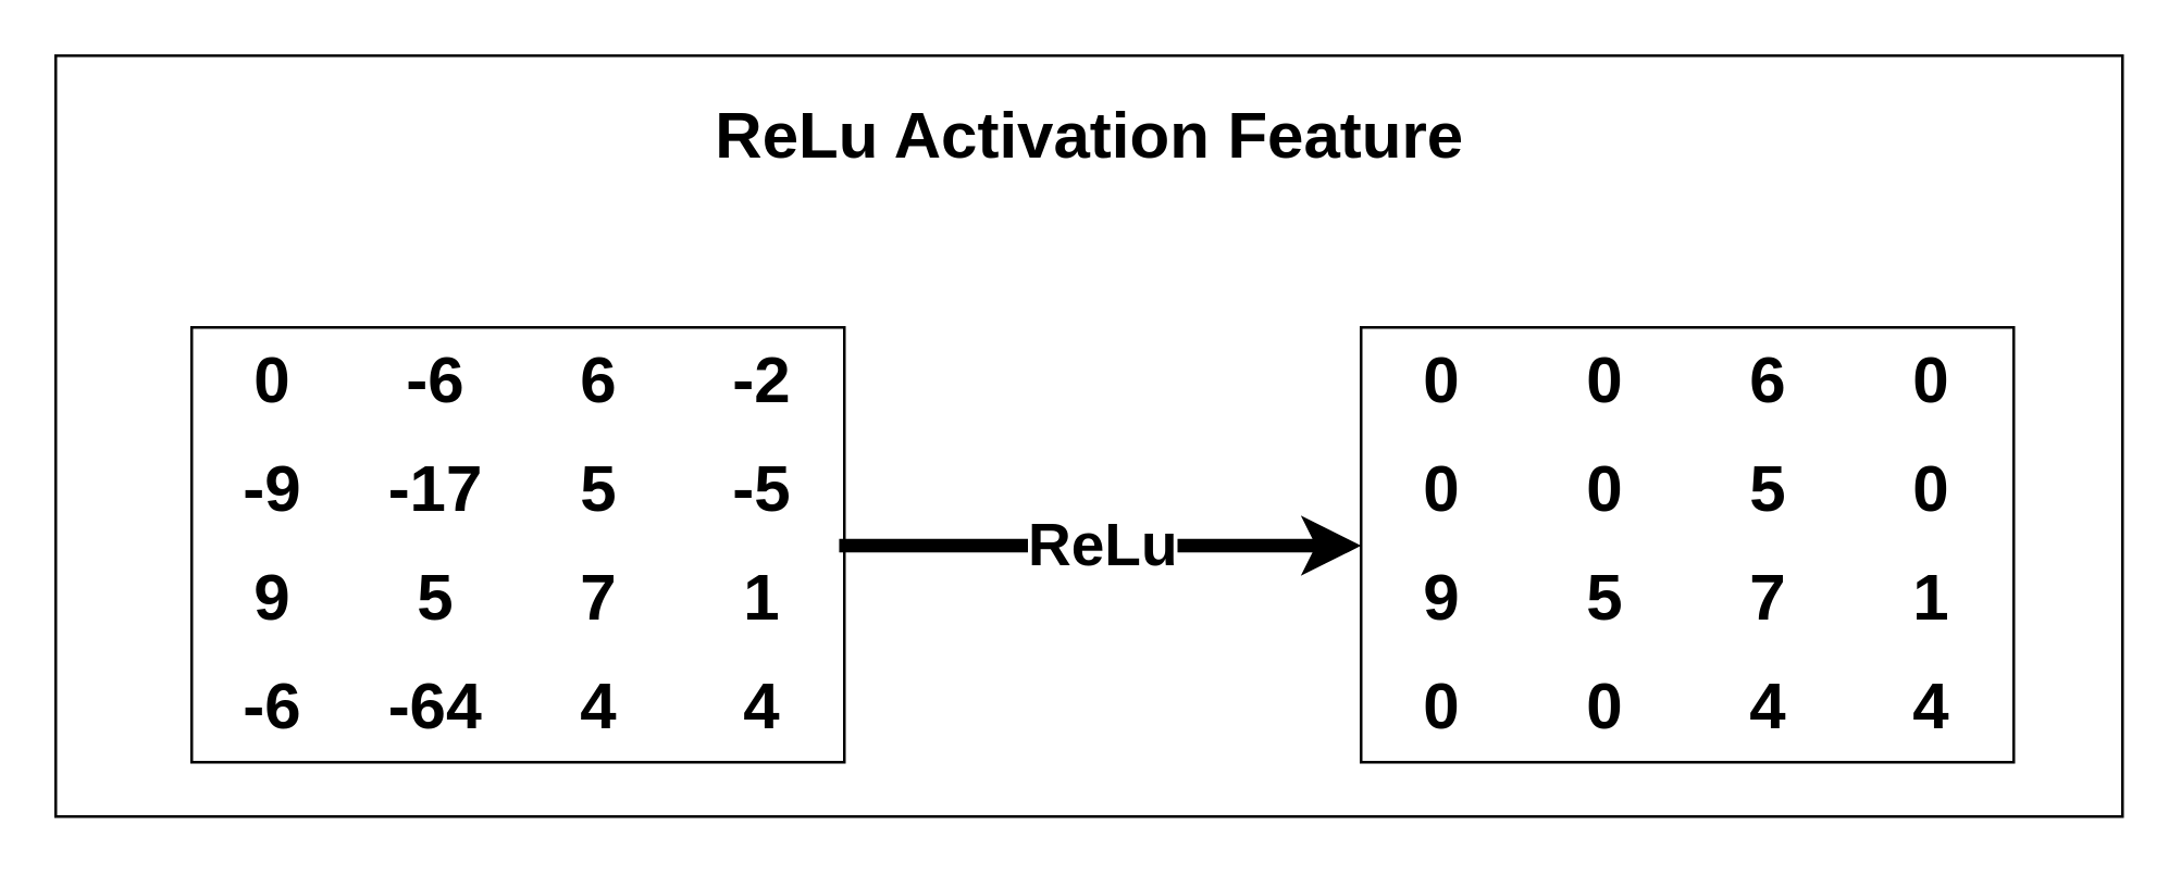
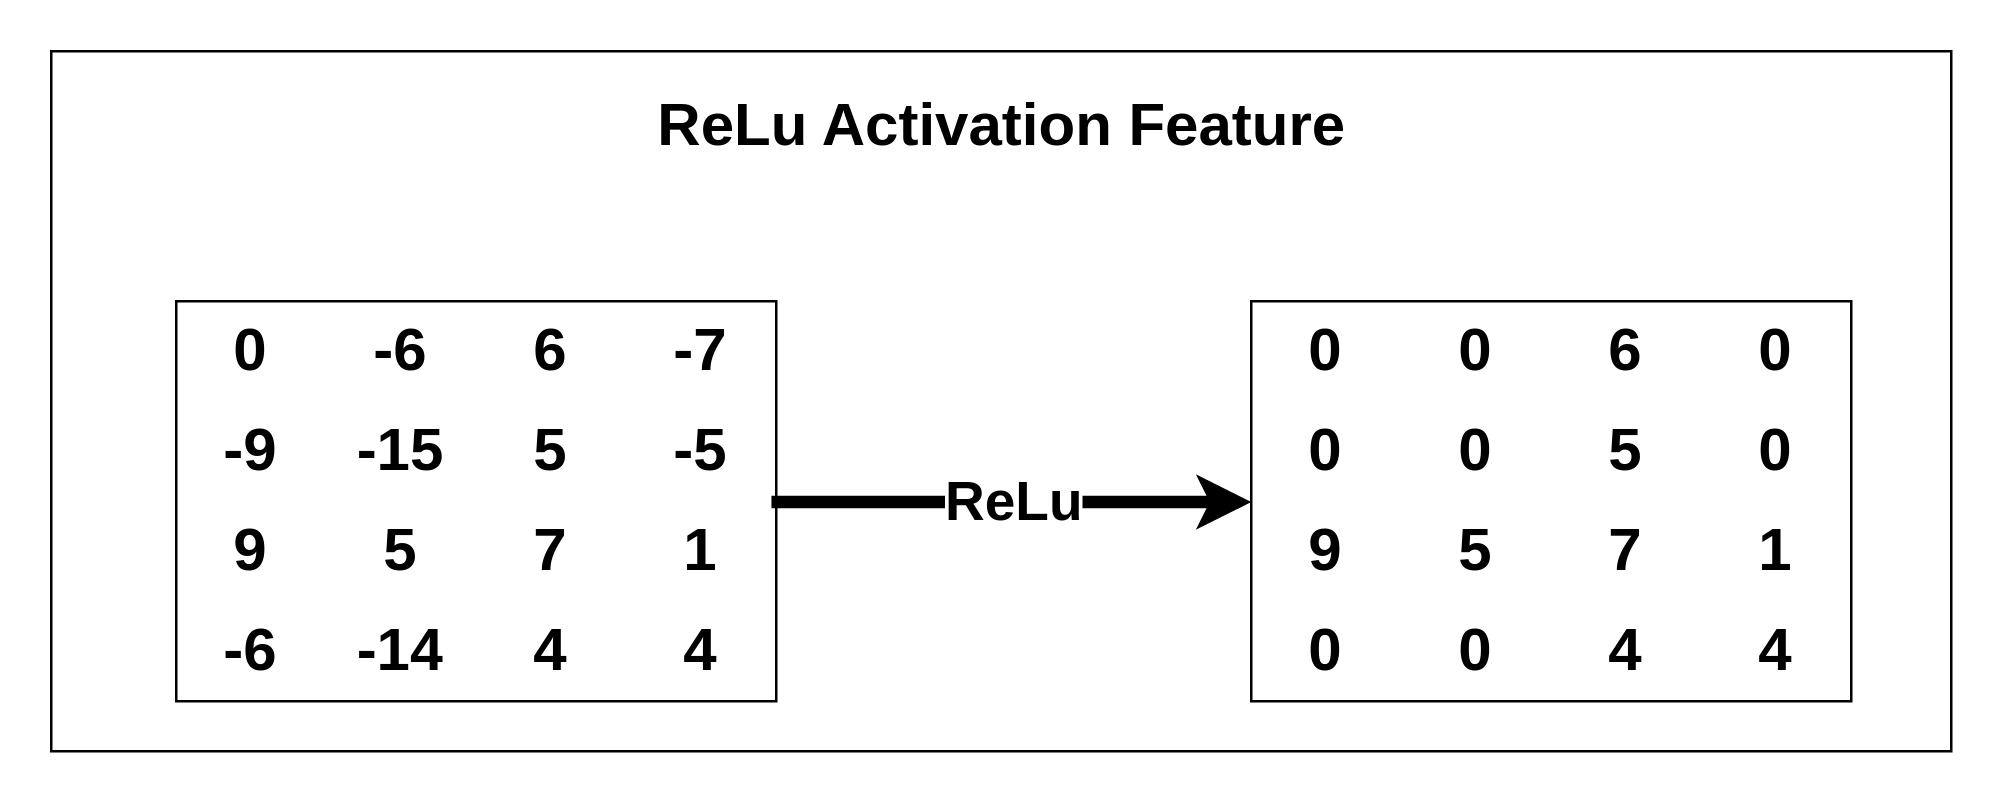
  <mxCell id="0" />
  <mxCell id="1" parent="0" />
  <mxCell id="2" value="" style="rounded=0;whiteSpace=wrap;html=1;" vertex="1" parent="1"><mxGeometry x="20" y="20" width="760" height="280" as="geometry" /></mxCell>
  <mxCell id="3" value="" style="shape=table;html=1;whiteSpace=wrap;startSize=0;container=1;collapsible=0;childLayout=tableLayout;columnLines=0;rowLines=0;fontSize=24;strokeColor=default;fillColor=light-dark(#FFFFFF,#071E22);fontStyle=1" vertex="1" parent="1"><mxGeometry x="70" y="120" width="240" height="160" as="geometry" /></mxCell>
  <mxCell id="4" value="" style="shape=tableRow;horizontal=0;startSize=0;swimlaneHead=0;swimlaneBody=0;top=0;left=0;bottom=0;right=0;collapsible=0;dropTarget=0;fillColor=none;points=[[0,0.5],[1,0.5]];portConstraint=eastwest;fontSize=24;strokeColor=inherit;fontStyle=1" vertex="1" parent="3"><mxGeometry width="240" height="40" as="geometry" /></mxCell>
  <mxCell id="5" value="&lt;font style=&quot;&quot;&gt;0&lt;/font&gt;" style="shape=partialRectangle;html=1;whiteSpace=wrap;connectable=0;fillColor=none;top=0;left=0;bottom=0;right=0;overflow=hidden;fontSize=24;strokeColor=inherit;fontStyle=1;fontColor=light-dark(#000000,#FFFFFF);" vertex="1" parent="4"><mxGeometry width="60" height="40" as="geometry"><mxRectangle width="60" height="40" as="alternateBounds" /></mxGeometry></mxCell>
  <mxCell id="6" value="-6" style="shape=partialRectangle;html=1;whiteSpace=wrap;connectable=0;fillColor=none;top=0;left=0;bottom=0;right=0;overflow=hidden;fontSize=24;strokeColor=inherit;fontStyle=1" vertex="1" parent="4"><mxGeometry x="60" width="60" height="40" as="geometry"><mxRectangle width="60" height="40" as="alternateBounds" /></mxGeometry></mxCell>
  <mxCell id="7" value="6" style="shape=partialRectangle;html=1;whiteSpace=wrap;connectable=0;fillColor=none;top=0;left=0;bottom=0;right=0;overflow=hidden;fontSize=24;strokeColor=inherit;fontStyle=1" vertex="1" parent="4"><mxGeometry x="120" width="60" height="40" as="geometry"><mxRectangle width="60" height="40" as="alternateBounds" /></mxGeometry></mxCell>
- <mxCell id="8" value="-2" style="shape=partialRectangle;html=1;whiteSpace=wrap;connectable=0;fillColor=none;top=0;left=0;bottom=0;right=0;overflow=hidden;fontSize=24;strokeColor=inherit;fontStyle=1" vertex="1" parent="4"><mxGeometry x="180" width="60" height="40" as="geometry"><mxRectangle width="60" height="40" as="alternateBounds" /></mxGeometry></mxCell>
+ <mxCell id="8" value="-7" style="shape=partialRectangle;html=1;whiteSpace=wrap;connectable=0;fillColor=none;top=0;left=0;bottom=0;right=0;overflow=hidden;fontSize=24;strokeColor=inherit;fontStyle=1" vertex="1" parent="4"><mxGeometry x="180" width="60" height="40" as="geometry"><mxRectangle width="60" height="40" as="alternateBounds" /></mxGeometry></mxCell>
  <mxCell id="9" value="" style="shape=tableRow;horizontal=0;startSize=0;swimlaneHead=0;swimlaneBody=0;top=0;left=0;bottom=0;right=0;collapsible=0;dropTarget=0;fillColor=none;points=[[0,0.5],[1,0.5]];portConstraint=eastwest;fontSize=24;strokeColor=inherit;fontStyle=1" vertex="1" parent="3"><mxGeometry y="40" width="240" height="40" as="geometry" /></mxCell>
  <mxCell id="10" value="-9" style="shape=partialRectangle;html=1;whiteSpace=wrap;connectable=0;fillColor=none;top=0;left=0;bottom=0;right=0;overflow=hidden;fontSize=24;strokeColor=inherit;fontStyle=1" vertex="1" parent="9"><mxGeometry width="60" height="40" as="geometry"><mxRectangle width="60" height="40" as="alternateBounds" /></mxGeometry></mxCell>
- <mxCell id="11" value="-17" style="shape=partialRectangle;html=1;whiteSpace=wrap;connectable=0;fillColor=none;top=0;left=0;bottom=0;right=0;overflow=hidden;fontSize=24;strokeColor=inherit;fontStyle=1" vertex="1" parent="9"><mxGeometry x="60" width="60" height="40" as="geometry"><mxRectangle width="60" height="40" as="alternateBounds" /></mxGeometry></mxCell>
+ <mxCell id="11" value="-15" style="shape=partialRectangle;html=1;whiteSpace=wrap;connectable=0;fillColor=none;top=0;left=0;bottom=0;right=0;overflow=hidden;fontSize=24;strokeColor=inherit;fontStyle=1" vertex="1" parent="9"><mxGeometry x="60" width="60" height="40" as="geometry"><mxRectangle width="60" height="40" as="alternateBounds" /></mxGeometry></mxCell>
  <mxCell id="12" value="5" style="shape=partialRectangle;html=1;whiteSpace=wrap;connectable=0;fillColor=none;top=0;left=0;bottom=0;right=0;overflow=hidden;fontSize=24;strokeColor=inherit;fontStyle=1" vertex="1" parent="9"><mxGeometry x="120" width="60" height="40" as="geometry"><mxRectangle width="60" height="40" as="alternateBounds" /></mxGeometry></mxCell>
  <mxCell id="13" value="-5" style="shape=partialRectangle;html=1;whiteSpace=wrap;connectable=0;fillColor=none;top=0;left=0;bottom=0;right=0;overflow=hidden;fontSize=24;strokeColor=inherit;fontStyle=1" vertex="1" parent="9"><mxGeometry x="180" width="60" height="40" as="geometry"><mxRectangle width="60" height="40" as="alternateBounds" /></mxGeometry></mxCell>
  <mxCell id="14" value="" style="shape=tableRow;horizontal=0;startSize=0;swimlaneHead=0;swimlaneBody=0;top=0;left=0;bottom=0;right=0;collapsible=0;dropTarget=0;fillColor=none;points=[[0,0.5],[1,0.5]];portConstraint=eastwest;fontSize=24;strokeColor=inherit;fontStyle=1" vertex="1" parent="3"><mxGeometry y="80" width="240" height="40" as="geometry" /></mxCell>
  <mxCell id="15" value="9" style="shape=partialRectangle;html=1;whiteSpace=wrap;connectable=0;fillColor=none;top=0;left=0;bottom=0;right=0;overflow=hidden;fontSize=24;strokeColor=inherit;fontStyle=1" vertex="1" parent="14"><mxGeometry width="60" height="40" as="geometry"><mxRectangle width="60" height="40" as="alternateBounds" /></mxGeometry></mxCell>
  <mxCell id="16" value="5" style="shape=partialRectangle;html=1;whiteSpace=wrap;connectable=0;fillColor=none;top=0;left=0;bottom=0;right=0;overflow=hidden;fontSize=24;strokeColor=inherit;fontStyle=1" vertex="1" parent="14"><mxGeometry x="60" width="60" height="40" as="geometry"><mxRectangle width="60" height="40" as="alternateBounds" /></mxGeometry></mxCell>
  <mxCell id="17" value="7" style="shape=partialRectangle;html=1;whiteSpace=wrap;connectable=0;fillColor=none;top=0;left=0;bottom=0;right=0;overflow=hidden;fontSize=24;strokeColor=inherit;fontStyle=1" vertex="1" parent="14"><mxGeometry x="120" width="60" height="40" as="geometry"><mxRectangle width="60" height="40" as="alternateBounds" /></mxGeometry></mxCell>
  <mxCell id="18" value="1" style="shape=partialRectangle;html=1;whiteSpace=wrap;connectable=0;fillColor=none;top=0;left=0;bottom=0;right=0;overflow=hidden;fontSize=24;strokeColor=inherit;fontStyle=1" vertex="1" parent="14"><mxGeometry x="180" width="60" height="40" as="geometry"><mxRectangle width="60" height="40" as="alternateBounds" /></mxGeometry></mxCell>
  <mxCell id="19" style="shape=tableRow;horizontal=0;startSize=0;swimlaneHead=0;swimlaneBody=0;top=0;left=0;bottom=0;right=0;collapsible=0;dropTarget=0;fillColor=none;points=[[0,0.5],[1,0.5]];portConstraint=eastwest;fontSize=24;strokeColor=inherit;fontStyle=1" vertex="1" parent="3"><mxGeometry y="120" width="240" height="40" as="geometry" /></mxCell>
  <mxCell id="20" value="-6" style="shape=partialRectangle;html=1;whiteSpace=wrap;connectable=0;fillColor=none;top=0;left=0;bottom=0;right=0;overflow=hidden;fontSize=24;strokeColor=inherit;fontStyle=1" vertex="1" parent="19"><mxGeometry width="60" height="40" as="geometry"><mxRectangle width="60" height="40" as="alternateBounds" /></mxGeometry></mxCell>
- <mxCell id="21" value="-64" style="shape=partialRectangle;html=1;whiteSpace=wrap;connectable=0;fillColor=none;top=0;left=0;bottom=0;right=0;overflow=hidden;fontSize=24;strokeColor=inherit;fontStyle=1" vertex="1" parent="19"><mxGeometry x="60" width="60" height="40" as="geometry"><mxRectangle width="60" height="40" as="alternateBounds" /></mxGeometry></mxCell>
+ <mxCell id="21" value="-14" style="shape=partialRectangle;html=1;whiteSpace=wrap;connectable=0;fillColor=none;top=0;left=0;bottom=0;right=0;overflow=hidden;fontSize=24;strokeColor=inherit;fontStyle=1" vertex="1" parent="19"><mxGeometry x="60" width="60" height="40" as="geometry"><mxRectangle width="60" height="40" as="alternateBounds" /></mxGeometry></mxCell>
  <mxCell id="22" value="4" style="shape=partialRectangle;html=1;whiteSpace=wrap;connectable=0;fillColor=none;top=0;left=0;bottom=0;right=0;overflow=hidden;fontSize=24;strokeColor=inherit;fontStyle=1" vertex="1" parent="19"><mxGeometry x="120" width="60" height="40" as="geometry"><mxRectangle width="60" height="40" as="alternateBounds" /></mxGeometry></mxCell>
  <mxCell id="23" value="&lt;font style=&quot;&quot;&gt;4&lt;/font&gt;" style="shape=partialRectangle;html=1;whiteSpace=wrap;connectable=0;fillColor=none;top=0;left=0;bottom=0;right=0;overflow=hidden;fontSize=24;strokeColor=inherit;fontStyle=1;fontColor=light-dark(#000000,#FFFFFF);" vertex="1" parent="19"><mxGeometry x="180" width="60" height="40" as="geometry"><mxRectangle width="60" height="40" as="alternateBounds" /></mxGeometry></mxCell>
  <mxCell id="24" value="ReLu Activation Feature" style="text;strokeColor=none;fillColor=none;html=1;fontSize=24;fontStyle=1;verticalAlign=middle;align=center;" vertex="1" parent="1"><mxGeometry x="310" y="30" width="180" height="40" as="geometry" /></mxCell>
  <mxCell id="25" value="" style="shape=table;html=1;whiteSpace=wrap;startSize=0;container=1;collapsible=0;childLayout=tableLayout;columnLines=0;rowLines=0;fontSize=24;strokeColor=default;fillColor=light-dark(#FFFFFF,#071E22);fontStyle=1" vertex="1" parent="1"><mxGeometry x="500" y="120" width="240" height="160" as="geometry" /></mxCell>
  <mxCell id="26" value="" style="shape=tableRow;horizontal=0;startSize=0;swimlaneHead=0;swimlaneBody=0;top=0;left=0;bottom=0;right=0;collapsible=0;dropTarget=0;fillColor=none;points=[[0,0.5],[1,0.5]];portConstraint=eastwest;fontSize=24;strokeColor=inherit;fontStyle=1" vertex="1" parent="25"><mxGeometry width="240" height="40" as="geometry" /></mxCell>
  <mxCell id="27" value="&lt;font style=&quot;&quot;&gt;0&lt;/font&gt;" style="shape=partialRectangle;html=1;whiteSpace=wrap;connectable=0;fillColor=none;top=0;left=0;bottom=0;right=0;overflow=hidden;fontSize=24;strokeColor=inherit;fontStyle=1;fontColor=light-dark(#000000,#FFFFFF);" vertex="1" parent="26"><mxGeometry width="60" height="40" as="geometry"><mxRectangle width="60" height="40" as="alternateBounds" /></mxGeometry></mxCell>
  <mxCell id="28" value="0" style="shape=partialRectangle;html=1;whiteSpace=wrap;connectable=0;fillColor=none;top=0;left=0;bottom=0;right=0;overflow=hidden;fontSize=24;strokeColor=inherit;fontStyle=1" vertex="1" parent="26"><mxGeometry x="60" width="60" height="40" as="geometry"><mxRectangle width="60" height="40" as="alternateBounds" /></mxGeometry></mxCell>
  <mxCell id="29" value="6" style="shape=partialRectangle;html=1;whiteSpace=wrap;connectable=0;fillColor=none;top=0;left=0;bottom=0;right=0;overflow=hidden;fontSize=24;strokeColor=inherit;fontStyle=1" vertex="1" parent="26"><mxGeometry x="120" width="60" height="40" as="geometry"><mxRectangle width="60" height="40" as="alternateBounds" /></mxGeometry></mxCell>
  <mxCell id="30" value="0" style="shape=partialRectangle;html=1;whiteSpace=wrap;connectable=0;fillColor=none;top=0;left=0;bottom=0;right=0;overflow=hidden;fontSize=24;strokeColor=inherit;fontStyle=1" vertex="1" parent="26"><mxGeometry x="180" width="60" height="40" as="geometry"><mxRectangle width="60" height="40" as="alternateBounds" /></mxGeometry></mxCell>
  <mxCell id="31" value="" style="shape=tableRow;horizontal=0;startSize=0;swimlaneHead=0;swimlaneBody=0;top=0;left=0;bottom=0;right=0;collapsible=0;dropTarget=0;fillColor=none;points=[[0,0.5],[1,0.5]];portConstraint=eastwest;fontSize=24;strokeColor=inherit;fontStyle=1" vertex="1" parent="25"><mxGeometry y="40" width="240" height="40" as="geometry" /></mxCell>
  <mxCell id="32" value="0" style="shape=partialRectangle;html=1;whiteSpace=wrap;connectable=0;fillColor=none;top=0;left=0;bottom=0;right=0;overflow=hidden;fontSize=24;strokeColor=inherit;fontStyle=1" vertex="1" parent="31"><mxGeometry width="60" height="40" as="geometry"><mxRectangle width="60" height="40" as="alternateBounds" /></mxGeometry></mxCell>
  <mxCell id="33" value="0" style="shape=partialRectangle;html=1;whiteSpace=wrap;connectable=0;fillColor=none;top=0;left=0;bottom=0;right=0;overflow=hidden;fontSize=24;strokeColor=inherit;fontStyle=1" vertex="1" parent="31"><mxGeometry x="60" width="60" height="40" as="geometry"><mxRectangle width="60" height="40" as="alternateBounds" /></mxGeometry></mxCell>
  <mxCell id="34" value="5" style="shape=partialRectangle;html=1;whiteSpace=wrap;connectable=0;fillColor=none;top=0;left=0;bottom=0;right=0;overflow=hidden;fontSize=24;strokeColor=inherit;fontStyle=1" vertex="1" parent="31"><mxGeometry x="120" width="60" height="40" as="geometry"><mxRectangle width="60" height="40" as="alternateBounds" /></mxGeometry></mxCell>
  <mxCell id="35" value="0" style="shape=partialRectangle;html=1;whiteSpace=wrap;connectable=0;fillColor=none;top=0;left=0;bottom=0;right=0;overflow=hidden;fontSize=24;strokeColor=inherit;fontStyle=1" vertex="1" parent="31"><mxGeometry x="180" width="60" height="40" as="geometry"><mxRectangle width="60" height="40" as="alternateBounds" /></mxGeometry></mxCell>
  <mxCell id="36" value="" style="shape=tableRow;horizontal=0;startSize=0;swimlaneHead=0;swimlaneBody=0;top=0;left=0;bottom=0;right=0;collapsible=0;dropTarget=0;fillColor=none;points=[[0,0.5],[1,0.5]];portConstraint=eastwest;fontSize=24;strokeColor=inherit;fontStyle=1" vertex="1" parent="25"><mxGeometry y="80" width="240" height="40" as="geometry" /></mxCell>
  <mxCell id="37" value="9" style="shape=partialRectangle;html=1;whiteSpace=wrap;connectable=0;fillColor=none;top=0;left=0;bottom=0;right=0;overflow=hidden;fontSize=24;strokeColor=inherit;fontStyle=1" vertex="1" parent="36"><mxGeometry width="60" height="40" as="geometry"><mxRectangle width="60" height="40" as="alternateBounds" /></mxGeometry></mxCell>
  <mxCell id="38" value="5" style="shape=partialRectangle;html=1;whiteSpace=wrap;connectable=0;fillColor=none;top=0;left=0;bottom=0;right=0;overflow=hidden;fontSize=24;strokeColor=inherit;fontStyle=1" vertex="1" parent="36"><mxGeometry x="60" width="60" height="40" as="geometry"><mxRectangle width="60" height="40" as="alternateBounds" /></mxGeometry></mxCell>
  <mxCell id="39" value="7" style="shape=partialRectangle;html=1;whiteSpace=wrap;connectable=0;fillColor=none;top=0;left=0;bottom=0;right=0;overflow=hidden;fontSize=24;strokeColor=inherit;fontStyle=1" vertex="1" parent="36"><mxGeometry x="120" width="60" height="40" as="geometry"><mxRectangle width="60" height="40" as="alternateBounds" /></mxGeometry></mxCell>
  <mxCell id="40" value="1" style="shape=partialRectangle;html=1;whiteSpace=wrap;connectable=0;fillColor=none;top=0;left=0;bottom=0;right=0;overflow=hidden;fontSize=24;strokeColor=inherit;fontStyle=1" vertex="1" parent="36"><mxGeometry x="180" width="60" height="40" as="geometry"><mxRectangle width="60" height="40" as="alternateBounds" /></mxGeometry></mxCell>
  <mxCell id="41" style="shape=tableRow;horizontal=0;startSize=0;swimlaneHead=0;swimlaneBody=0;top=0;left=0;bottom=0;right=0;collapsible=0;dropTarget=0;fillColor=none;points=[[0,0.5],[1,0.5]];portConstraint=eastwest;fontSize=24;strokeColor=inherit;fontStyle=1" vertex="1" parent="25"><mxGeometry y="120" width="240" height="40" as="geometry" /></mxCell>
  <mxCell id="42" value="0" style="shape=partialRectangle;html=1;whiteSpace=wrap;connectable=0;fillColor=none;top=0;left=0;bottom=0;right=0;overflow=hidden;fontSize=24;strokeColor=inherit;fontStyle=1" vertex="1" parent="41"><mxGeometry width="60" height="40" as="geometry"><mxRectangle width="60" height="40" as="alternateBounds" /></mxGeometry></mxCell>
  <mxCell id="43" value="0" style="shape=partialRectangle;html=1;whiteSpace=wrap;connectable=0;fillColor=none;top=0;left=0;bottom=0;right=0;overflow=hidden;fontSize=24;strokeColor=inherit;fontStyle=1" vertex="1" parent="41"><mxGeometry x="60" width="60" height="40" as="geometry"><mxRectangle width="60" height="40" as="alternateBounds" /></mxGeometry></mxCell>
  <mxCell id="44" value="4" style="shape=partialRectangle;html=1;whiteSpace=wrap;connectable=0;fillColor=none;top=0;left=0;bottom=0;right=0;overflow=hidden;fontSize=24;strokeColor=inherit;fontStyle=1" vertex="1" parent="41"><mxGeometry x="120" width="60" height="40" as="geometry"><mxRectangle width="60" height="40" as="alternateBounds" /></mxGeometry></mxCell>
  <mxCell id="45" value="&lt;font style=&quot;&quot;&gt;4&lt;/font&gt;" style="shape=partialRectangle;html=1;whiteSpace=wrap;connectable=0;fillColor=none;top=0;left=0;bottom=0;right=0;overflow=hidden;fontSize=24;strokeColor=inherit;fontStyle=1;fontColor=light-dark(#000000,#FFFFFF);" vertex="1" parent="41"><mxGeometry x="180" width="60" height="40" as="geometry"><mxRectangle width="60" height="40" as="alternateBounds" /></mxGeometry></mxCell>
  <mxCell id="46" value="" style="endArrow=classic;html=1;rounded=0;exitX=0.992;exitY=1.008;exitDx=0;exitDy=0;exitPerimeter=0;entryX=0;entryY=0.008;entryDx=0;entryDy=0;entryPerimeter=0;fontSize=17;strokeWidth=5;" edge="1" parent="1" source="9" target="36"><mxGeometry relative="1" as="geometry"><mxPoint x="360" y="210" as="sourcePoint" /><mxPoint x="460" y="210" as="targetPoint" /></mxGeometry></mxCell>
  <mxCell id="47" value="&lt;font style=&quot;font-size: 22px;&quot;&gt;&lt;b style=&quot;&quot;&gt;ReLu&lt;/b&gt;&lt;/font&gt;" style="edgeLabel;resizable=0;html=1;;align=center;verticalAlign=middle;" connectable="0" vertex="1" parent="46"><mxGeometry relative="1" as="geometry" /></mxCell>
